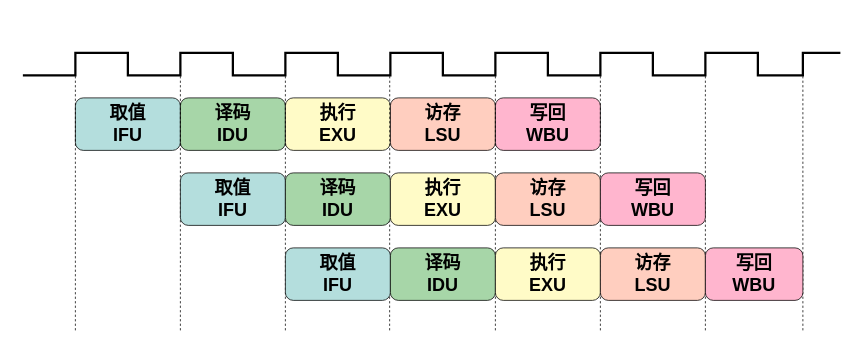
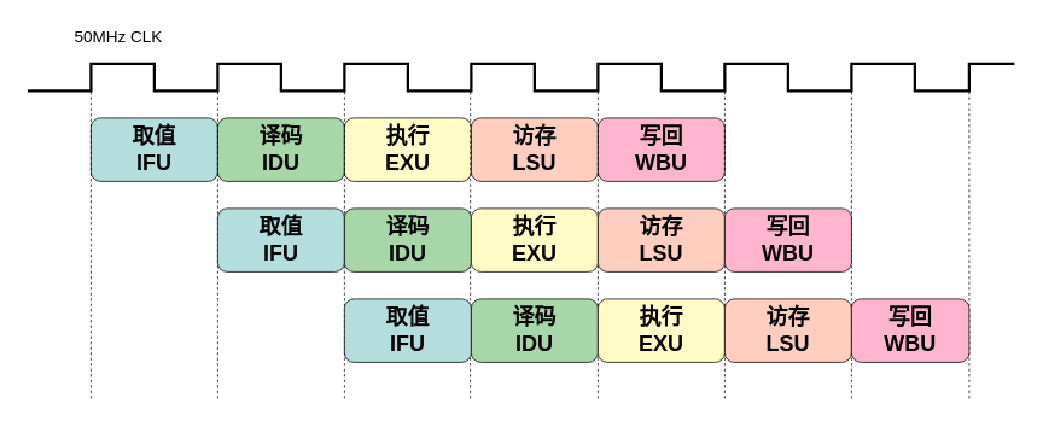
  <mxCell id="0" />
  <mxCell id="1" parent="0" />
  <mxCell id="2" value="" style="rounded=0;whiteSpace=wrap;html=1;strokeColor=none;fillColor=none;" parent="1" vertex="1"><mxGeometry x="20" y="20" width="1110" height="430" as="geometry" /></mxCell>
  <mxCell id="3" value="&lt;font style=&quot;font-size: 24px;&quot;&gt;&lt;b&gt;取值&lt;/b&gt;&lt;/font&gt;&lt;div&gt;&lt;font style=&quot;font-size: 24px;&quot;&gt;&lt;b&gt;IFU&lt;/b&gt;&lt;/font&gt;&lt;/div&gt;" style="rounded=1;whiteSpace=wrap;html=1;fillColor=#B4DEDD;" parent="1" vertex="1"><mxGeometry x="100" y="130" width="140" height="70" as="geometry" /></mxCell>
  <mxCell id="4" value="&lt;font style=&quot;font-size: 24px;&quot;&gt;&lt;b&gt;译码&lt;/b&gt;&lt;/font&gt;&lt;div&gt;&lt;font style=&quot;font-size: 24px;&quot;&gt;&lt;b&gt;IDU&lt;/b&gt;&lt;/font&gt;&lt;/div&gt;" style="rounded=1;whiteSpace=wrap;html=1;fillColor=#A7D6A8;" parent="1" vertex="1"><mxGeometry x="240" y="130" width="140" height="70" as="geometry" /></mxCell>
  <mxCell id="5" value="&lt;font style=&quot;font-size: 24px;&quot;&gt;&lt;b style=&quot;&quot;&gt;执行&lt;/b&gt;&lt;/font&gt;&lt;div&gt;&lt;font style=&quot;font-size: 24px;&quot;&gt;&lt;b&gt;EXU&lt;/b&gt;&lt;/font&gt;&lt;/div&gt;" style="rounded=1;whiteSpace=wrap;html=1;fillColor=#FFFBC7;" parent="1" vertex="1"><mxGeometry x="380" y="130" width="140" height="70" as="geometry" /></mxCell>
  <mxCell id="6" value="&lt;div&gt;&lt;font style=&quot;font-size: 24px;&quot;&gt;&lt;b&gt;访存&lt;/b&gt;&lt;/font&gt;&lt;/div&gt;&lt;div&gt;&lt;font style=&quot;font-size: 24px;&quot;&gt;&lt;b&gt;LSU&lt;/b&gt;&lt;/font&gt;&lt;/div&gt;" style="rounded=1;whiteSpace=wrap;html=1;fillColor=#FFCEBF;" parent="1" vertex="1"><mxGeometry x="520" y="130" width="140" height="70" as="geometry" /></mxCell>
  <mxCell id="7" value="&lt;font style=&quot;font-size: 24px;&quot;&gt;&lt;b style=&quot;&quot;&gt;写回&lt;/b&gt;&lt;/font&gt;&lt;div&gt;&lt;font style=&quot;font-size: 24px;&quot;&gt;&lt;b&gt;WBU&lt;/b&gt;&lt;/font&gt;&lt;/div&gt;" style="rounded=1;whiteSpace=wrap;html=1;fillColor=#FFB5CE;" parent="1" vertex="1"><mxGeometry x="660" y="130" width="140" height="70" as="geometry" /></mxCell>
  <mxCell id="8" value="" style="endArrow=none;html=1;rounded=0;strokeWidth=3;" parent="1" edge="1"><mxGeometry width="50" height="50" relative="1" as="geometry"><mxPoint x="30" y="100" as="sourcePoint" /><mxPoint x="1120" y="70" as="targetPoint" /><Array as="points"><mxPoint x="100" y="100" /><mxPoint x="100" y="70" /><mxPoint x="170" y="70" /><mxPoint x="170" y="100" /><mxPoint x="240" y="100" /><mxPoint x="240" y="70" /><mxPoint x="310" y="70" /><mxPoint x="310" y="100" /><mxPoint x="380" y="100" /><mxPoint x="380" y="70" /><mxPoint x="450" y="70" /><mxPoint x="450" y="100" /><mxPoint x="520" y="100" /><mxPoint x="520" y="70" /><mxPoint x="590" y="70" /><mxPoint x="590" y="100" /><mxPoint x="660" y="100" /><mxPoint x="660" y="70" /><mxPoint x="730" y="70" /><mxPoint x="730" y="100" /><mxPoint x="800" y="100" /><mxPoint x="800" y="70" /><mxPoint x="870" y="70" /><mxPoint x="870" y="100" /><mxPoint x="940" y="100" /><mxPoint x="940" y="70" /><mxPoint x="1010" y="70" /><mxPoint x="1010" y="100" /><mxPoint x="1070" y="100" /><mxPoint x="1070" y="70" /></Array></mxGeometry></mxCell>
+ <mxCell id="9" value="&lt;font style=&quot;font-size: 18px;&quot;&gt;50MHz CLK&lt;/font&gt;" style="text;html=1;align=center;verticalAlign=middle;resizable=0;points=[];autosize=1;strokeColor=none;fillColor=none;" parent="1" vertex="1"><mxGeometry x="70" y="20" width="120" height="40" as="geometry" /></mxCell>
  <mxCell id="10" value="" style="endArrow=none;dashed=1;html=1;rounded=0;" parent="1" edge="1"><mxGeometry width="50" height="50" relative="1" as="geometry"><mxPoint x="240" y="440" as="sourcePoint" /><mxPoint x="240" y="100" as="targetPoint" /></mxGeometry></mxCell>
  <mxCell id="11" value="" style="endArrow=none;dashed=1;html=1;rounded=0;" parent="1" edge="1"><mxGeometry width="50" height="50" relative="1" as="geometry"><mxPoint x="100" y="440" as="sourcePoint" /><mxPoint x="100" y="100" as="targetPoint" /></mxGeometry></mxCell>
  <mxCell id="12" value="" style="endArrow=none;dashed=1;html=1;rounded=0;" parent="1" edge="1"><mxGeometry width="50" height="50" relative="1" as="geometry"><mxPoint x="380" y="440" as="sourcePoint" /><mxPoint x="380" y="100" as="targetPoint" /></mxGeometry></mxCell>
  <mxCell id="13" value="" style="endArrow=none;dashed=1;html=1;rounded=0;" parent="1" edge="1"><mxGeometry width="50" height="50" relative="1" as="geometry"><mxPoint x="519" y="440" as="sourcePoint" /><mxPoint x="519.13" y="100" as="targetPoint" /></mxGeometry></mxCell>
  <mxCell id="14" value="" style="endArrow=none;dashed=1;html=1;rounded=0;" parent="1" edge="1"><mxGeometry width="50" height="50" relative="1" as="geometry"><mxPoint x="660" y="440" as="sourcePoint" /><mxPoint x="660" y="100" as="targetPoint" /></mxGeometry></mxCell>
  <mxCell id="15" value="" style="endArrow=none;dashed=1;html=1;rounded=0;" parent="1" edge="1"><mxGeometry width="50" height="50" relative="1" as="geometry"><mxPoint x="800" y="440" as="sourcePoint" /><mxPoint x="800" y="100" as="targetPoint" /></mxGeometry></mxCell>
  <mxCell id="16" value="" style="endArrow=none;dashed=1;html=1;rounded=0;" parent="1" edge="1"><mxGeometry width="50" height="50" relative="1" as="geometry"><mxPoint x="940" y="440" as="sourcePoint" /><mxPoint x="940" y="100" as="targetPoint" /></mxGeometry></mxCell>
  <mxCell id="17" value="" style="endArrow=none;dashed=1;html=1;rounded=0;" parent="1" edge="1"><mxGeometry width="50" height="50" relative="1" as="geometry"><mxPoint x="1070" y="440" as="sourcePoint" /><mxPoint x="1070" y="100" as="targetPoint" /></mxGeometry></mxCell>
  <mxCell id="18" value="&lt;font style=&quot;font-size: 24px;&quot;&gt;&lt;b&gt;取值&lt;/b&gt;&lt;/font&gt;&lt;div&gt;&lt;font style=&quot;font-size: 24px;&quot;&gt;&lt;b&gt;IFU&lt;/b&gt;&lt;/font&gt;&lt;/div&gt;" style="rounded=1;whiteSpace=wrap;html=1;fillColor=#B4DEDD;" parent="1" vertex="1"><mxGeometry x="240" y="230" width="140" height="70" as="geometry" /></mxCell>
  <mxCell id="19" value="&lt;font style=&quot;font-size: 24px;&quot;&gt;&lt;b&gt;译码&lt;/b&gt;&lt;/font&gt;&lt;div&gt;&lt;font style=&quot;font-size: 24px;&quot;&gt;&lt;b&gt;IDU&lt;/b&gt;&lt;/font&gt;&lt;/div&gt;" style="rounded=1;whiteSpace=wrap;html=1;fillColor=#A7D6A8;" parent="1" vertex="1"><mxGeometry x="380" y="230" width="140" height="70" as="geometry" /></mxCell>
  <mxCell id="20" value="&lt;font style=&quot;font-size: 24px;&quot;&gt;&lt;b style=&quot;&quot;&gt;执行&lt;/b&gt;&lt;/font&gt;&lt;div&gt;&lt;font style=&quot;font-size: 24px;&quot;&gt;&lt;b&gt;EXU&lt;/b&gt;&lt;/font&gt;&lt;/div&gt;" style="rounded=1;whiteSpace=wrap;html=1;fillColor=#FFFBC7;" parent="1" vertex="1"><mxGeometry x="520" y="230" width="140" height="70" as="geometry" /></mxCell>
  <mxCell id="21" value="&lt;div&gt;&lt;font style=&quot;font-size: 24px;&quot;&gt;&lt;b&gt;访存&lt;/b&gt;&lt;/font&gt;&lt;/div&gt;&lt;div&gt;&lt;font style=&quot;font-size: 24px;&quot;&gt;&lt;b&gt;LSU&lt;/b&gt;&lt;/font&gt;&lt;/div&gt;" style="rounded=1;whiteSpace=wrap;html=1;fillColor=#FFCEBF;" parent="1" vertex="1"><mxGeometry x="660" y="230" width="140" height="70" as="geometry" /></mxCell>
  <mxCell id="22" value="&lt;font style=&quot;font-size: 24px;&quot;&gt;&lt;b style=&quot;&quot;&gt;写回&lt;/b&gt;&lt;/font&gt;&lt;div&gt;&lt;font style=&quot;font-size: 24px;&quot;&gt;&lt;b&gt;WBU&lt;/b&gt;&lt;/font&gt;&lt;/div&gt;" style="rounded=1;whiteSpace=wrap;html=1;fillColor=#FFB5CE;" parent="1" vertex="1"><mxGeometry x="800" y="230" width="140" height="70" as="geometry" /></mxCell>
  <mxCell id="23" value="&lt;font style=&quot;font-size: 24px;&quot;&gt;&lt;b&gt;取值&lt;/b&gt;&lt;/font&gt;&lt;div&gt;&lt;font style=&quot;font-size: 24px;&quot;&gt;&lt;b&gt;IFU&lt;/b&gt;&lt;/font&gt;&lt;/div&gt;" style="rounded=1;whiteSpace=wrap;html=1;fillColor=#B4DEDD;" parent="1" vertex="1"><mxGeometry x="380" y="330" width="140" height="70" as="geometry" /></mxCell>
  <mxCell id="24" value="&lt;font style=&quot;font-size: 24px;&quot;&gt;&lt;b&gt;译码&lt;/b&gt;&lt;/font&gt;&lt;div&gt;&lt;font style=&quot;font-size: 24px;&quot;&gt;&lt;b&gt;IDU&lt;/b&gt;&lt;/font&gt;&lt;/div&gt;" style="rounded=1;whiteSpace=wrap;html=1;fillColor=#A7D6A8;" parent="1" vertex="1"><mxGeometry x="520" y="330" width="140" height="70" as="geometry" /></mxCell>
  <mxCell id="25" value="&lt;font style=&quot;font-size: 24px;&quot;&gt;&lt;b style=&quot;&quot;&gt;执行&lt;/b&gt;&lt;/font&gt;&lt;div&gt;&lt;font style=&quot;font-size: 24px;&quot;&gt;&lt;b&gt;EXU&lt;/b&gt;&lt;/font&gt;&lt;/div&gt;" style="rounded=1;whiteSpace=wrap;html=1;fillColor=#FFFBC7;" parent="1" vertex="1"><mxGeometry x="660" y="330" width="140" height="70" as="geometry" /></mxCell>
  <mxCell id="26" value="&lt;div&gt;&lt;font style=&quot;font-size: 24px;&quot;&gt;&lt;b&gt;访存&lt;/b&gt;&lt;/font&gt;&lt;/div&gt;&lt;div&gt;&lt;font style=&quot;font-size: 24px;&quot;&gt;&lt;b&gt;LSU&lt;/b&gt;&lt;/font&gt;&lt;/div&gt;" style="rounded=1;whiteSpace=wrap;html=1;fillColor=#FFCEBF;" parent="1" vertex="1"><mxGeometry x="800" y="330" width="140" height="70" as="geometry" /></mxCell>
  <mxCell id="27" value="&lt;font style=&quot;font-size: 24px;&quot;&gt;&lt;b style=&quot;&quot;&gt;写回&lt;/b&gt;&lt;/font&gt;&lt;div&gt;&lt;font style=&quot;font-size: 24px;&quot;&gt;&lt;b&gt;WBU&lt;/b&gt;&lt;/font&gt;&lt;/div&gt;" style="rounded=1;whiteSpace=wrap;html=1;fillColor=#FFB5CE;" parent="1" vertex="1"><mxGeometry x="940" y="330" width="130" height="70" as="geometry" /></mxCell>
